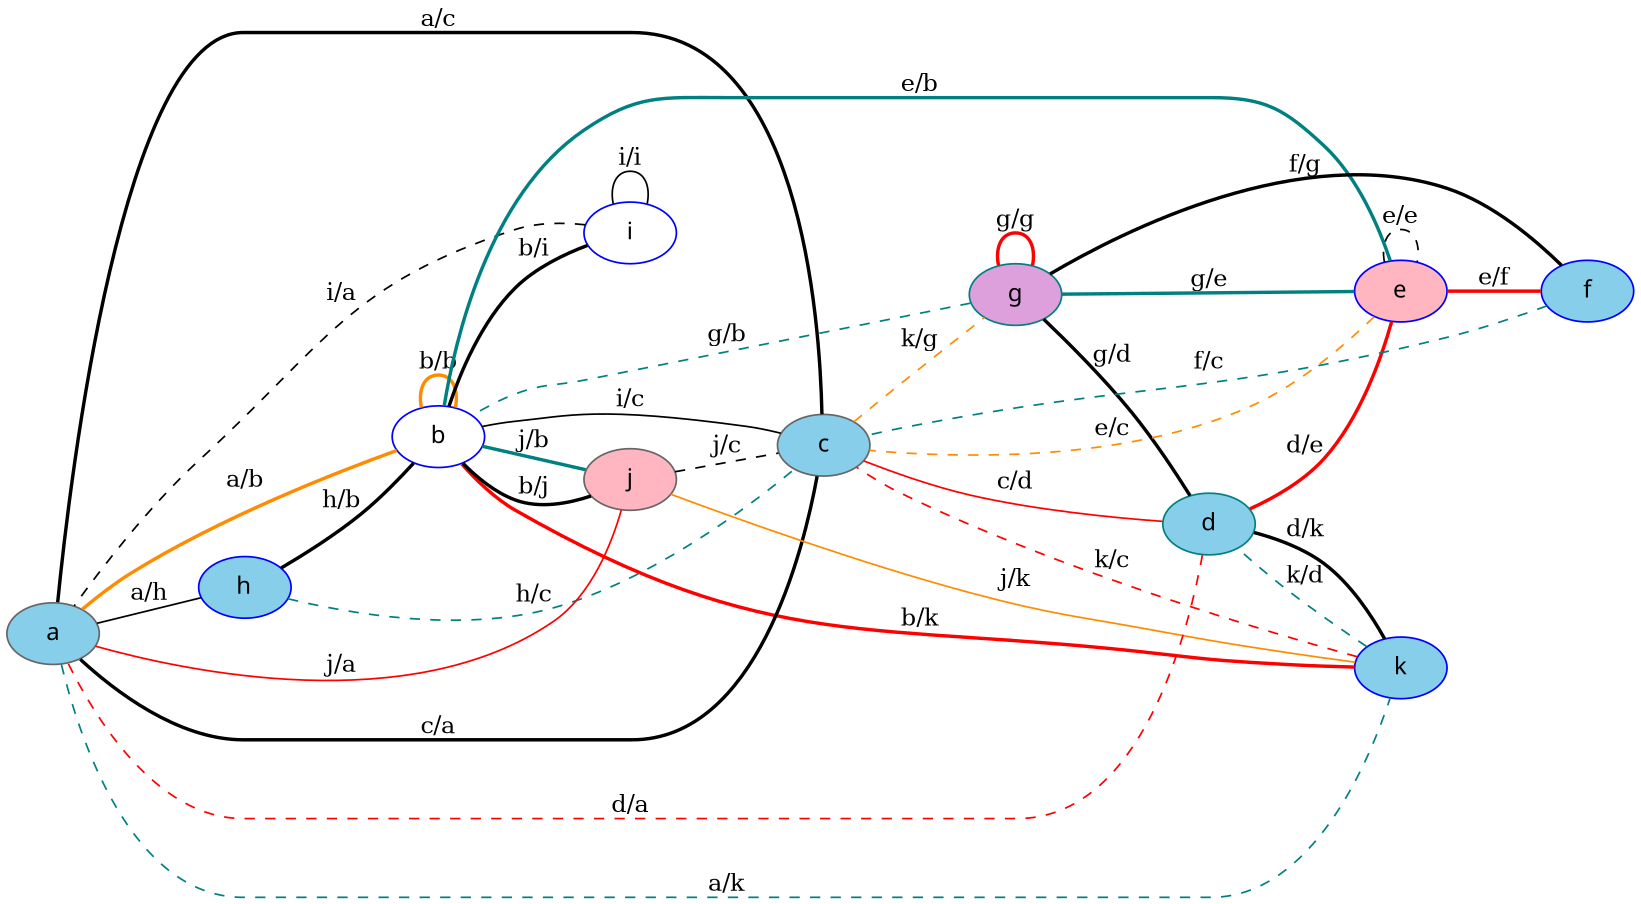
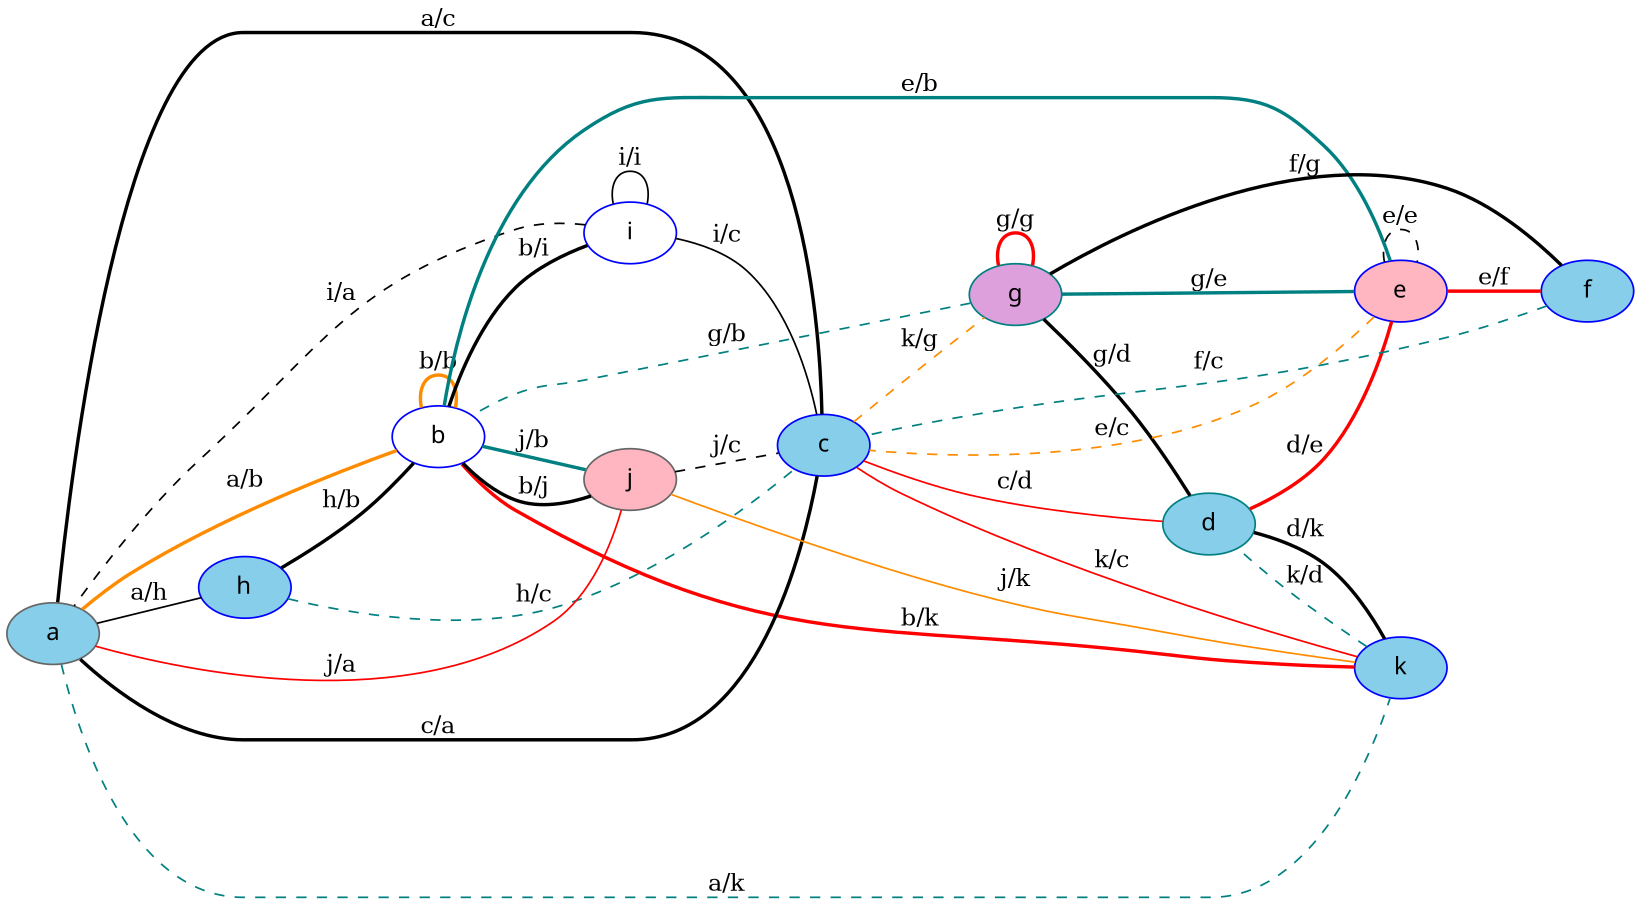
  digraph {
    rankdir=LR
    splines=true
    node [color=blue fillcolor=skyblue fontname=Verdana style=filled]
    edge [color=black dir=none style=bold]
    a [color=gray40]
    b [fillcolor=white]
-   c [color=gray40]
+   c
    h
    k
    j [color=gray40 fillcolor=lightpink]
    i [fillcolor=white]
    d [color=teal]
    g [color=teal fillcolor=plum]
    e [fillcolor=lightpink]
    f
    a -> b [color=darkorange label="a/b"]
    a -> c [label="a/c"]
    a -> h [label="a/h" style=solid]
    a -> k [color=teal label="a/k" style=dashed]
    b -> b [color=darkorange label="b/b"]
    b -> k [color=red label="b/k"]
    b -> j [label="b/j"]
    b -> i [label="b/i"]
    c -> a [label="c/a"]
    c -> d [color=red label="c/d" style=solid]
    c -> g [color=darkorange label="k/g" style=dashed]
    h -> b [label="h/b"]
    h -> c [color=teal label="h/c" style=dashed]
-   k -> c [color=red label="k/c" style=dashed]
+   k -> c [color=red label="k/c" style=solid]
    k -> d [color=teal label="k/d" style=dashed]
    j -> a [color=red label="j/a" style=solid]
    j -> b [color=teal label="j/b"]
    j -> c [label="j/c" style=dashed]
    j -> k [color=darkorange label="j/k" style=solid]
    i -> a [label="i/a" style=dashed]
-   b -> c [label="i/c" style=solid]
+   i -> c [label="i/c" style=solid]
    i -> i [label="i/i" style=solid]
-   d -> a [color=red label="d/a" style=dashed]
    d -> k [label="d/k"]
    d -> e [color=red label="d/e"]
    g -> b [color=teal label="g/b" style=dashed]
    g -> d [label="g/d"]
    g -> g [color=red label="g/g"]
    g -> e [color=teal label="g/e"]
    e -> b [color=teal label="e/b"]
    e -> c [color=darkorange label="e/c" style=dashed]
    e -> e [label="e/e" style=dashed]
    e -> f [color=red label="e/f"]
    f -> c [color=teal label="f/c" style=dashed]
    f -> g [label="f/g"]
  }
